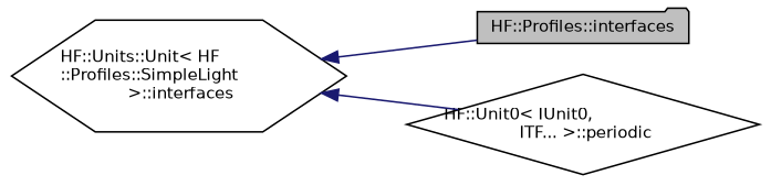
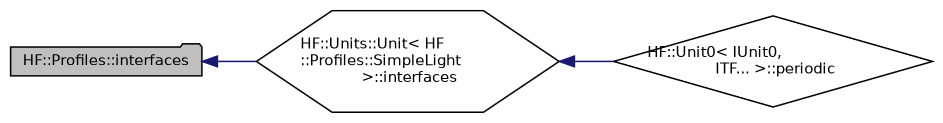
  digraph {
    rankdir=LR
    node [color=black fillcolor=white fontname=Helvetica fontsize=10 style=filled]
    edge [color=midnightblue dir=back fontname=Helvetica fontsize=10 labelfontname=Helvetica labelfontsize=10 style=solid]
    n1 [fillcolor=grey75 fontcolor=black height=0.2 label="HF::Profiles::interfaces" shape=folder width=0.4]
    n2 [height=0.2 label="HF::Units::Unit\< HF\l::Profiles::SimpleLight\l \>::interfaces" shape=hexagon width=0.4]
    n3 [height=0.2 label="HF::Unit0\< IUnit0,\l ITF... \>::periodic" shape=diamond width=0.4]
-   n2 -> n1
+   n1 -> n2
    n2 -> n3
  }
